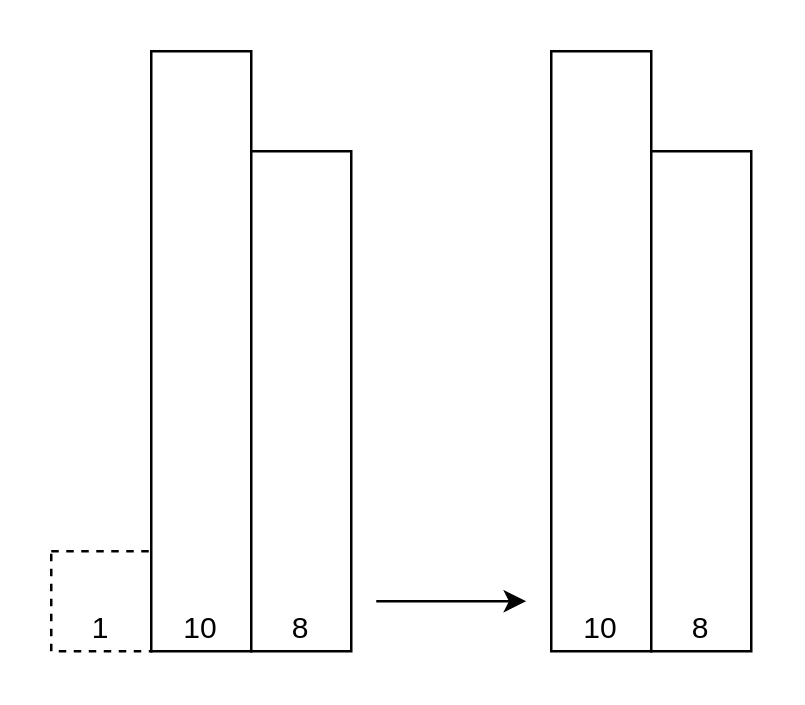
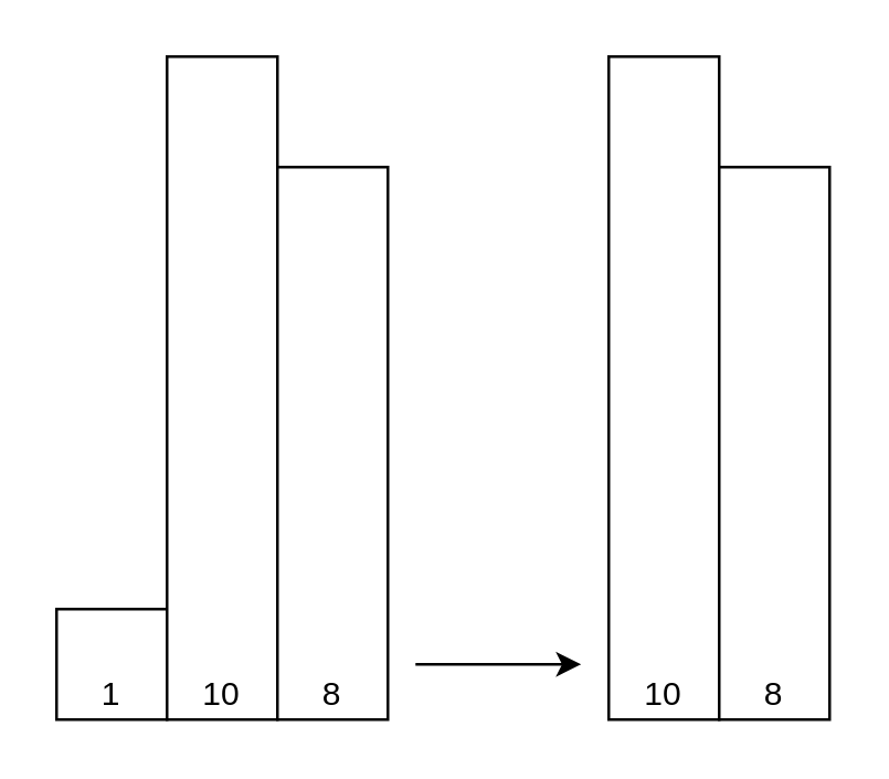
  <mxCell id="0" />
  <mxCell id="1" parent="0" />
- <mxCell id="2" value="1" style="rounded=0;whiteSpace=wrap;html=1;verticalAlign=bottom;dashed=1;" parent="1" vertex="1"><mxGeometry x="20" y="220" width="40" height="40" as="geometry" /></mxCell>
+ <mxCell id="2" value="1" style="rounded=0;whiteSpace=wrap;html=1;verticalAlign=bottom;" parent="1" vertex="1"><mxGeometry x="20" y="220" width="40" height="40" as="geometry" /></mxCell>
  <mxCell id="3" value="10" style="rounded=0;whiteSpace=wrap;html=1;verticalAlign=bottom;" parent="1" vertex="1"><mxGeometry x="60" y="20" width="40" height="240" as="geometry" /></mxCell>
  <mxCell id="4" value="8" style="rounded=0;whiteSpace=wrap;html=1;verticalAlign=bottom;" parent="1" vertex="1"><mxGeometry x="100" y="60" width="40" height="200" as="geometry" /></mxCell>
  <mxCell id="5" value="10" style="rounded=0;whiteSpace=wrap;html=1;verticalAlign=bottom;" vertex="1" parent="1"><mxGeometry x="220" y="20" width="40" height="240" as="geometry" /></mxCell>
  <mxCell id="6" value="8" style="rounded=0;whiteSpace=wrap;html=1;verticalAlign=bottom;" vertex="1" parent="1"><mxGeometry x="260" y="60" width="40" height="200" as="geometry" /></mxCell>
  <mxCell id="7" value="" style="endArrow=classic;html=1;rounded=0;" edge="1" parent="1"><mxGeometry width="50" height="50" relative="1" as="geometry"><mxPoint x="150" y="240" as="sourcePoint" /><mxPoint x="210" y="240" as="targetPoint" /></mxGeometry></mxCell>
